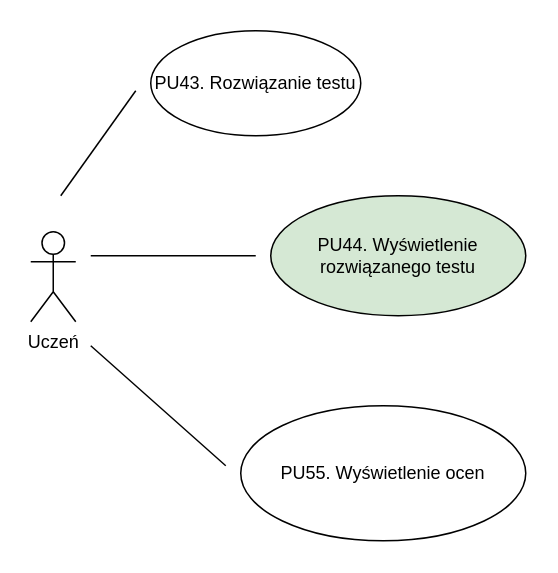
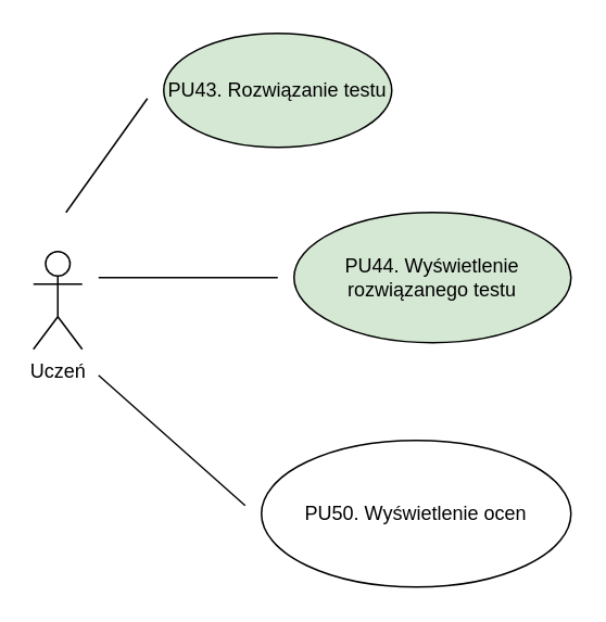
  <mxCell id="0" />
  <mxCell id="1" parent="0" />
  <mxCell id="2" value="Uczeń" style="shape=umlActor;html=1;verticalLabelPosition=bottom;verticalAlign=top;align=center;" parent="1" vertex="1"><mxGeometry x="20" y="154" width="30" height="60" as="geometry" /></mxCell>
  <mxCell id="3" value="" style="edgeStyle=none;html=1;endArrow=none;verticalAlign=bottom;rounded=0;" parent="1" edge="1"><mxGeometry width="160" relative="1" as="geometry"><mxPoint x="40" y="130" as="sourcePoint" /><mxPoint x="90" y="60" as="targetPoint" /></mxGeometry></mxCell>
- <mxCell id="4" value="PU43. Rozwiązanie testu" style="ellipse;whiteSpace=wrap;html=1;" parent="1" vertex="1"><mxGeometry x="100" y="20" width="140" height="70" as="geometry" /></mxCell>
+ <mxCell id="4" value="PU43. Rozwiązanie testu" style="ellipse;whiteSpace=wrap;html=1;fillColor=#d5e8d4;" parent="1" vertex="1"><mxGeometry x="100" y="20" width="140" height="70" as="geometry" /></mxCell>
  <mxCell id="5" value="" style="edgeStyle=none;html=1;endArrow=none;verticalAlign=bottom;rounded=0;" parent="1" edge="1"><mxGeometry width="160" relative="1" as="geometry"><mxPoint x="60" y="170" as="sourcePoint" /><mxPoint x="170" y="170" as="targetPoint" /></mxGeometry></mxCell>
  <mxCell id="6" value="PU44&lt;span style=&quot;background-color: initial;&quot;&gt;. Wyświetlenie rozwiązanego testu&lt;/span&gt;" style="ellipse;whiteSpace=wrap;html=1;fillColor=#d5e8d4;" parent="1" vertex="1"><mxGeometry x="180" y="130" width="170" height="80" as="geometry" /></mxCell>
- <mxCell id="7" value="PU55. Wyświetlenie ocen" style="ellipse;whiteSpace=wrap;html=1;" parent="1" vertex="1"><mxGeometry x="160" y="270" width="190" height="90" as="geometry" /></mxCell>
+ <mxCell id="7" value="PU50. Wyświetlenie ocen" style="ellipse;whiteSpace=wrap;html=1;" parent="1" vertex="1"><mxGeometry x="160" y="270" width="190" height="90" as="geometry" /></mxCell>
  <mxCell id="8" value="" style="edgeStyle=none;html=1;endArrow=none;verticalAlign=bottom;rounded=0;" parent="1" edge="1"><mxGeometry width="160" relative="1" as="geometry"><mxPoint x="60" y="230" as="sourcePoint" /><mxPoint x="150" y="310" as="targetPoint" /></mxGeometry></mxCell>
